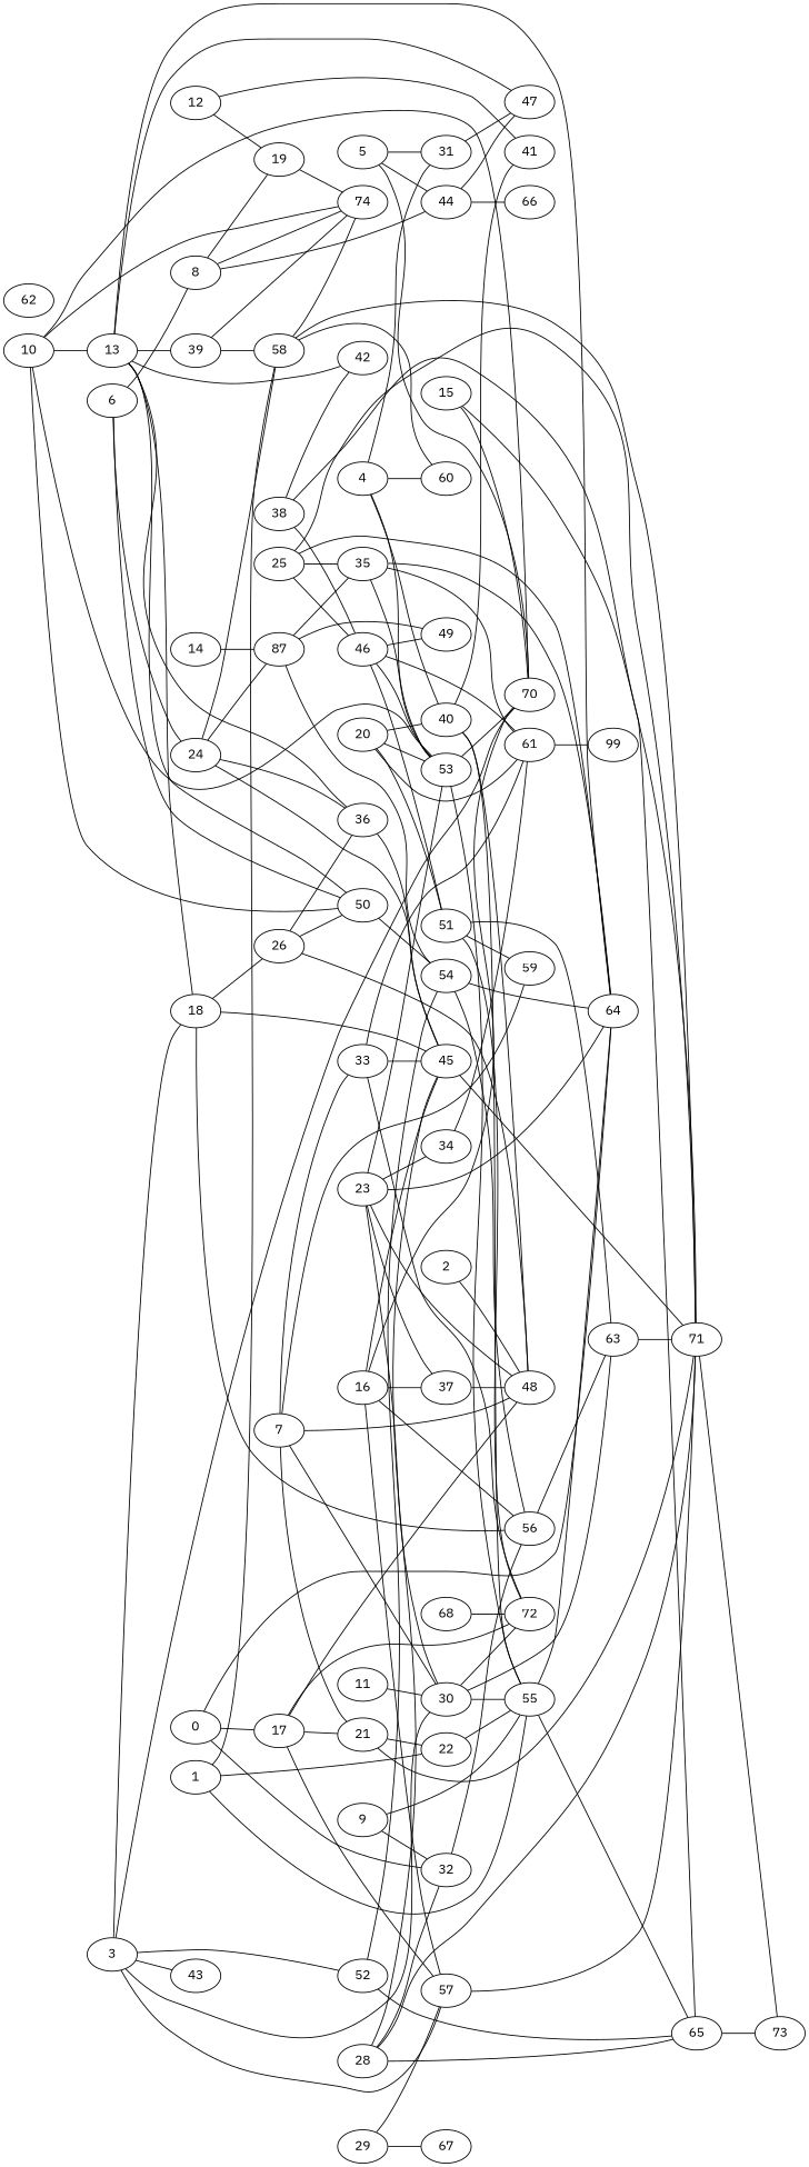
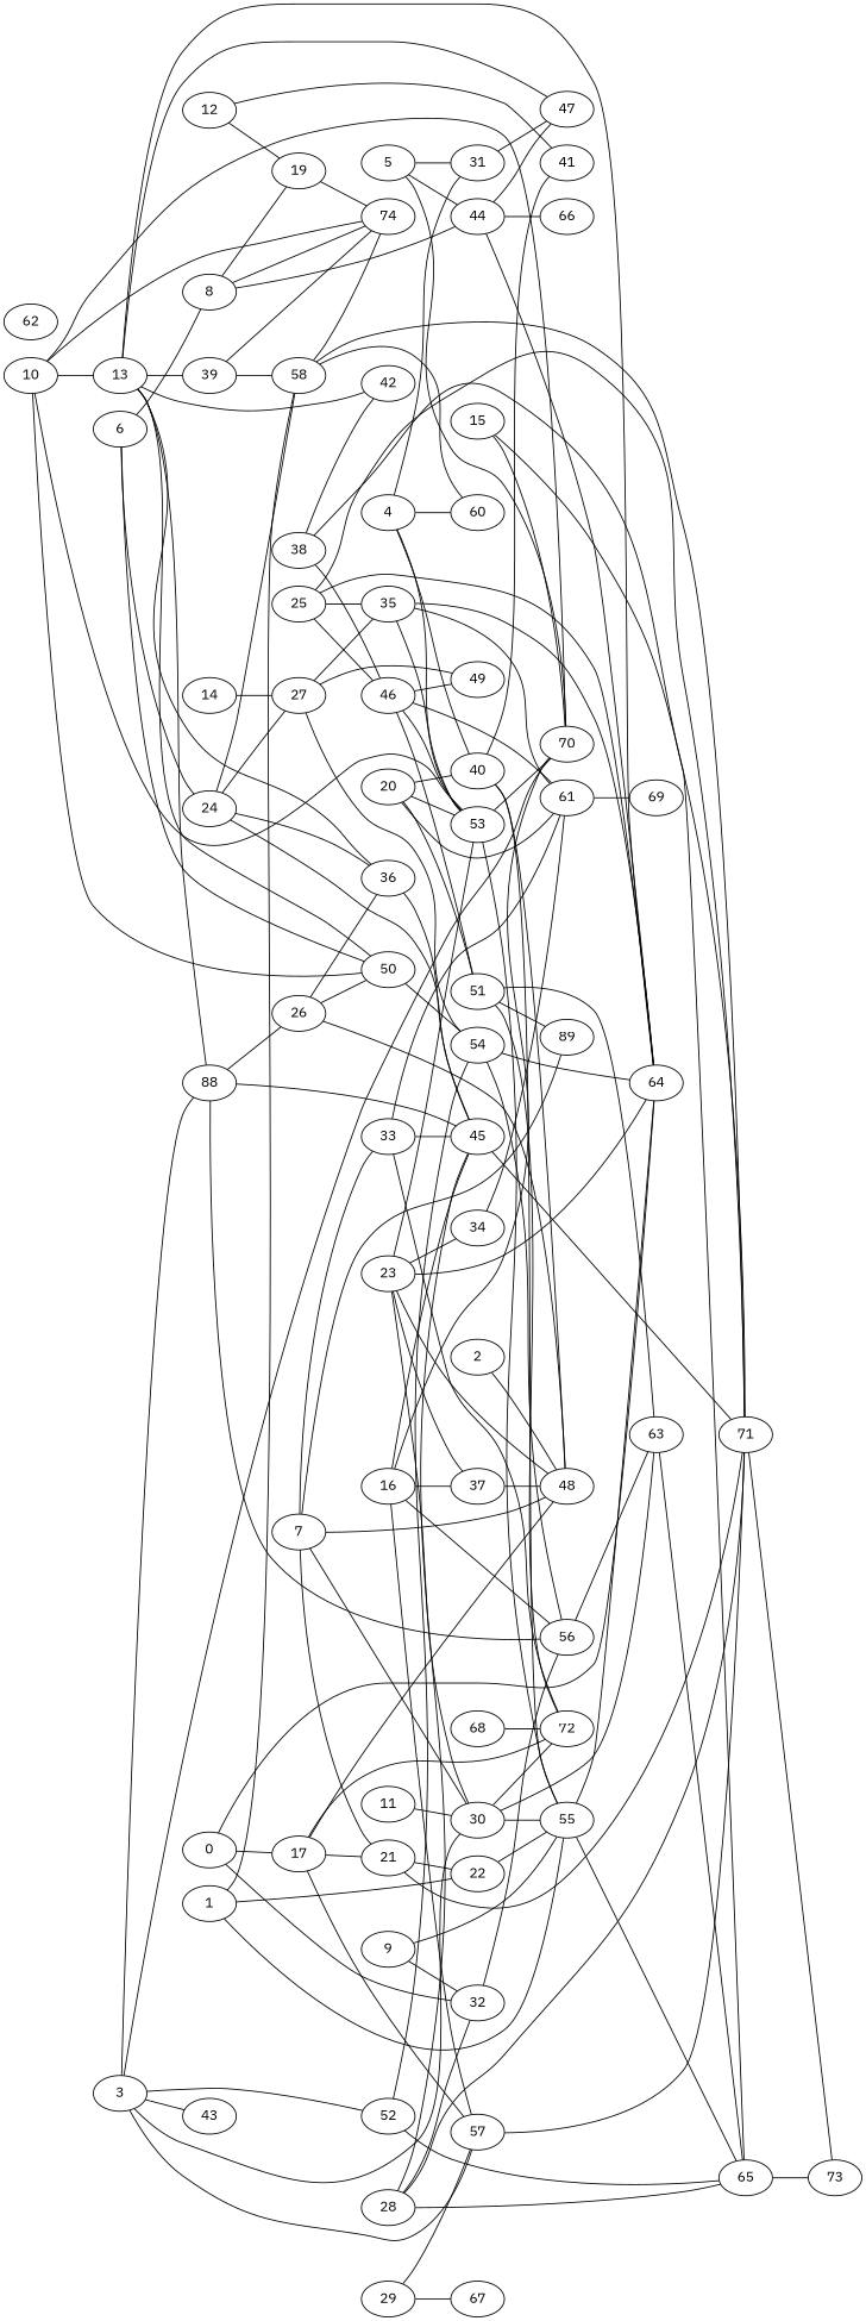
  strict graph {
    fontname="IBM Plex Sans"
    rankdir=LR
    node [fontname="IBM Plex Sans"]
    edge [fontname="IBM Plex Sans" weight=7000]
    0
    17
    32
    64
    48
    57
    21
    72
    56
    1
    22
    55
    58
    65
    60
    74
    71
    2
    3
-   18
+   18 [label=88]
    30
    43
    52
    70
    45
    26
    63
    54
    4
    31
    40
    53
    47
    41
    5
    44
    66
    6
    8
    24
    50
    19
    36
-   27 [label=87]
+   27
    7
    33
-   59
+   59 [label=89]
    61
    9
    10
    13
    39
    42
    11
    12
    14
    35
    49
    15
    73
    16
    37
    29
    67
    20
    51
-   69 [label=99]
+   69
    23
    34
    25
    46
    28
    38
    62
    68
    0 -- 17 [weight=1000]
    0 -- 32 [weight=3000]
    0 -- 64 [weight=3000]
    17 -- 48
    17 -- 57
    17 -- 21 [weight=6000]
    17 -- 72 [weight=5000]
    32 -- 56 [weight=6000]
    57 -- 71 [weight=5000]
    21 -- 22
    21 -- 71 [weight=6000]
    56 -- 63 [weight=1000]
    1 -- 22
    1 -- 55 [weight=1000]
    1 -- 58 [weight=4000]
    22 -- 55 [weight=1000]
    55 -- 64
    55 -- 65 [weight=1000]
    58 -- 60 [weight=3000]
    58 -- 74 [weight=1000]
    58 -- 71 [weight=4000]
    65 -- 73 [weight=6000]
    71 -- 73 [weight=1000]
    2 -- 48
    3 -- 57
    3 -- 18 [weight=6000]
    3 -- 30 [weight=4000]
    3 -- 43 [weight=1000]
    3 -- 52 [weight=2000]
    3 -- 70 [weight=4000]
    18 -- 56
    18 -- 45 [weight=1000]
    18 -- 26 [weight=3000]
    30 -- 72 [weight=5000]
    30 -- 55
    30 -- 63 [weight=2000]
    52 -- 65 [weight=4000]
    52 -- 54 [weight=5000]
    45 -- 71 [weight=3000]
    26 -- 48 [weight=1000]
    26 -- 50 [weight=4000]
    26 -- 36 [weight=5000]
-   63 -- 71 [weight=6000]
+   63 -- 65 [weight=6000]
    54 -- 64
    54 -- 56 [weight=2000]
    4 -- 60
    4 -- 31
    4 -- 40 [weight=6000]
    4 -- 53 [weight=6000]
    31 -- 47 [weight=1000]
    40 -- 48 [weight=6000]
    40 -- 55 [weight=3000]
    40 -- 41 [weight=3000]
    53 -- 55 [weight=4000]
    53 -- 70 [weight=5000]
    5 -- 70 [weight=5000]
    5 -- 31
    5 -- 44
+   44 -- 64 [weight=2000]
    44 -- 47 [weight=6000]
    44 -- 66
    6 -- 8 [weight=6000]
    6 -- 24 [weight=2000]
    6 -- 50 [weight=1000]
    8 -- 74 [weight=1000]
    8 -- 44 [weight=3000]
    8 -- 19 [weight=5000]
    24 -- 58 [weight=6000]
    24 -- 45 [weight=1000]
    24 -- 36 [weight=6000]
    24 -- 27
    50 -- 54 [weight=3000]
    19 -- 74 [weight=6000]
    36 -- 45
    27 -- 54 [weight=1000]
    27 -- 35 [weight=1000]
    27 -- 49 [weight=1000]
    7 -- 48 [weight=4000]
    7 -- 21 [weight=6000]
    7 -- 30 [weight=4000]
    7 -- 33 [weight=5000]
    7 -- 59 [weight=6000]
    33 -- 72 [weight=3000]
    33 -- 45 [weight=6000]
    33 -- 61 [weight=4000]
    61 -- 69 [weight=4000]
    9 -- 32 [weight=6000]
    9 -- 55 [weight=6000]
    10 -- 74
    10 -- 70 [weight=1000]
    10 -- 53 [weight=3000]
    10 -- 50 [weight=3000]
    10 -- 13 [weight=5000]
    13 -- 64 [weight=3000]
    13 -- 18 [weight=1000]
    13 -- 47 [weight=2000]
    13 -- 50 [weight=5000]
    13 -- 36 [weight=3000]
    13 -- 39 [weight=5000]
    13 -- 42 [weight=2000]
    39 -- 58
    39 -- 74 [weight=4000]
    11 -- 30 [weight=5000]
    12 -- 41 [weight=3000]
    12 -- 19 [weight=6000]
    14 -- 27 [weight=6000]
    35 -- 64
    35 -- 53 [weight=3000]
    35 -- 61
    15 -- 71 [weight=3000]
    15 -- 70 [weight=5000]
    16 -- 57 [weight=4000]
    16 -- 56
    16 -- 70 [weight=4000]
    16 -- 45 [weight=6000]
    16 -- 37 [weight=3000]
    37 -- 48 [weight=5000]
    29 -- 57 [weight=5000]
    29 -- 67
    20 -- 40 [weight=4000]
    20 -- 53 [weight=5000]
    20 -- 61 [weight=1000]
    20 -- 51 [weight=6000]
    51 -- 72 [weight=2000]
    51 -- 63
    51 -- 59 [weight=3000]
    23 -- 64 [weight=5000]
    23 -- 48 [weight=1000]
    23 -- 30 [weight=6000]
    23 -- 53 [weight=3000]
    23 -- 37
    23 -- 34
    34 -- 61 [weight=4000]
    25 -- 64 [weight=3000]
    25 -- 71 [weight=6000]
    25 -- 35 [weight=3000]
    25 -- 46 [weight=6000]
    46 -- 53 [weight=2000]
    46 -- 61 [weight=4000]
    46 -- 49 [weight=1000]
    46 -- 51 [weight=5000]
    28 -- 32 [weight=1000]
    28 -- 65 [weight=6000]
    28 -- 71 [weight=2000]
    28 -- 45
    38 -- 65 [weight=1000]
    38 -- 42 [weight=3000]
    38 -- 46 [weight=5000]
    68 -- 72 [weight=5000]
  }
